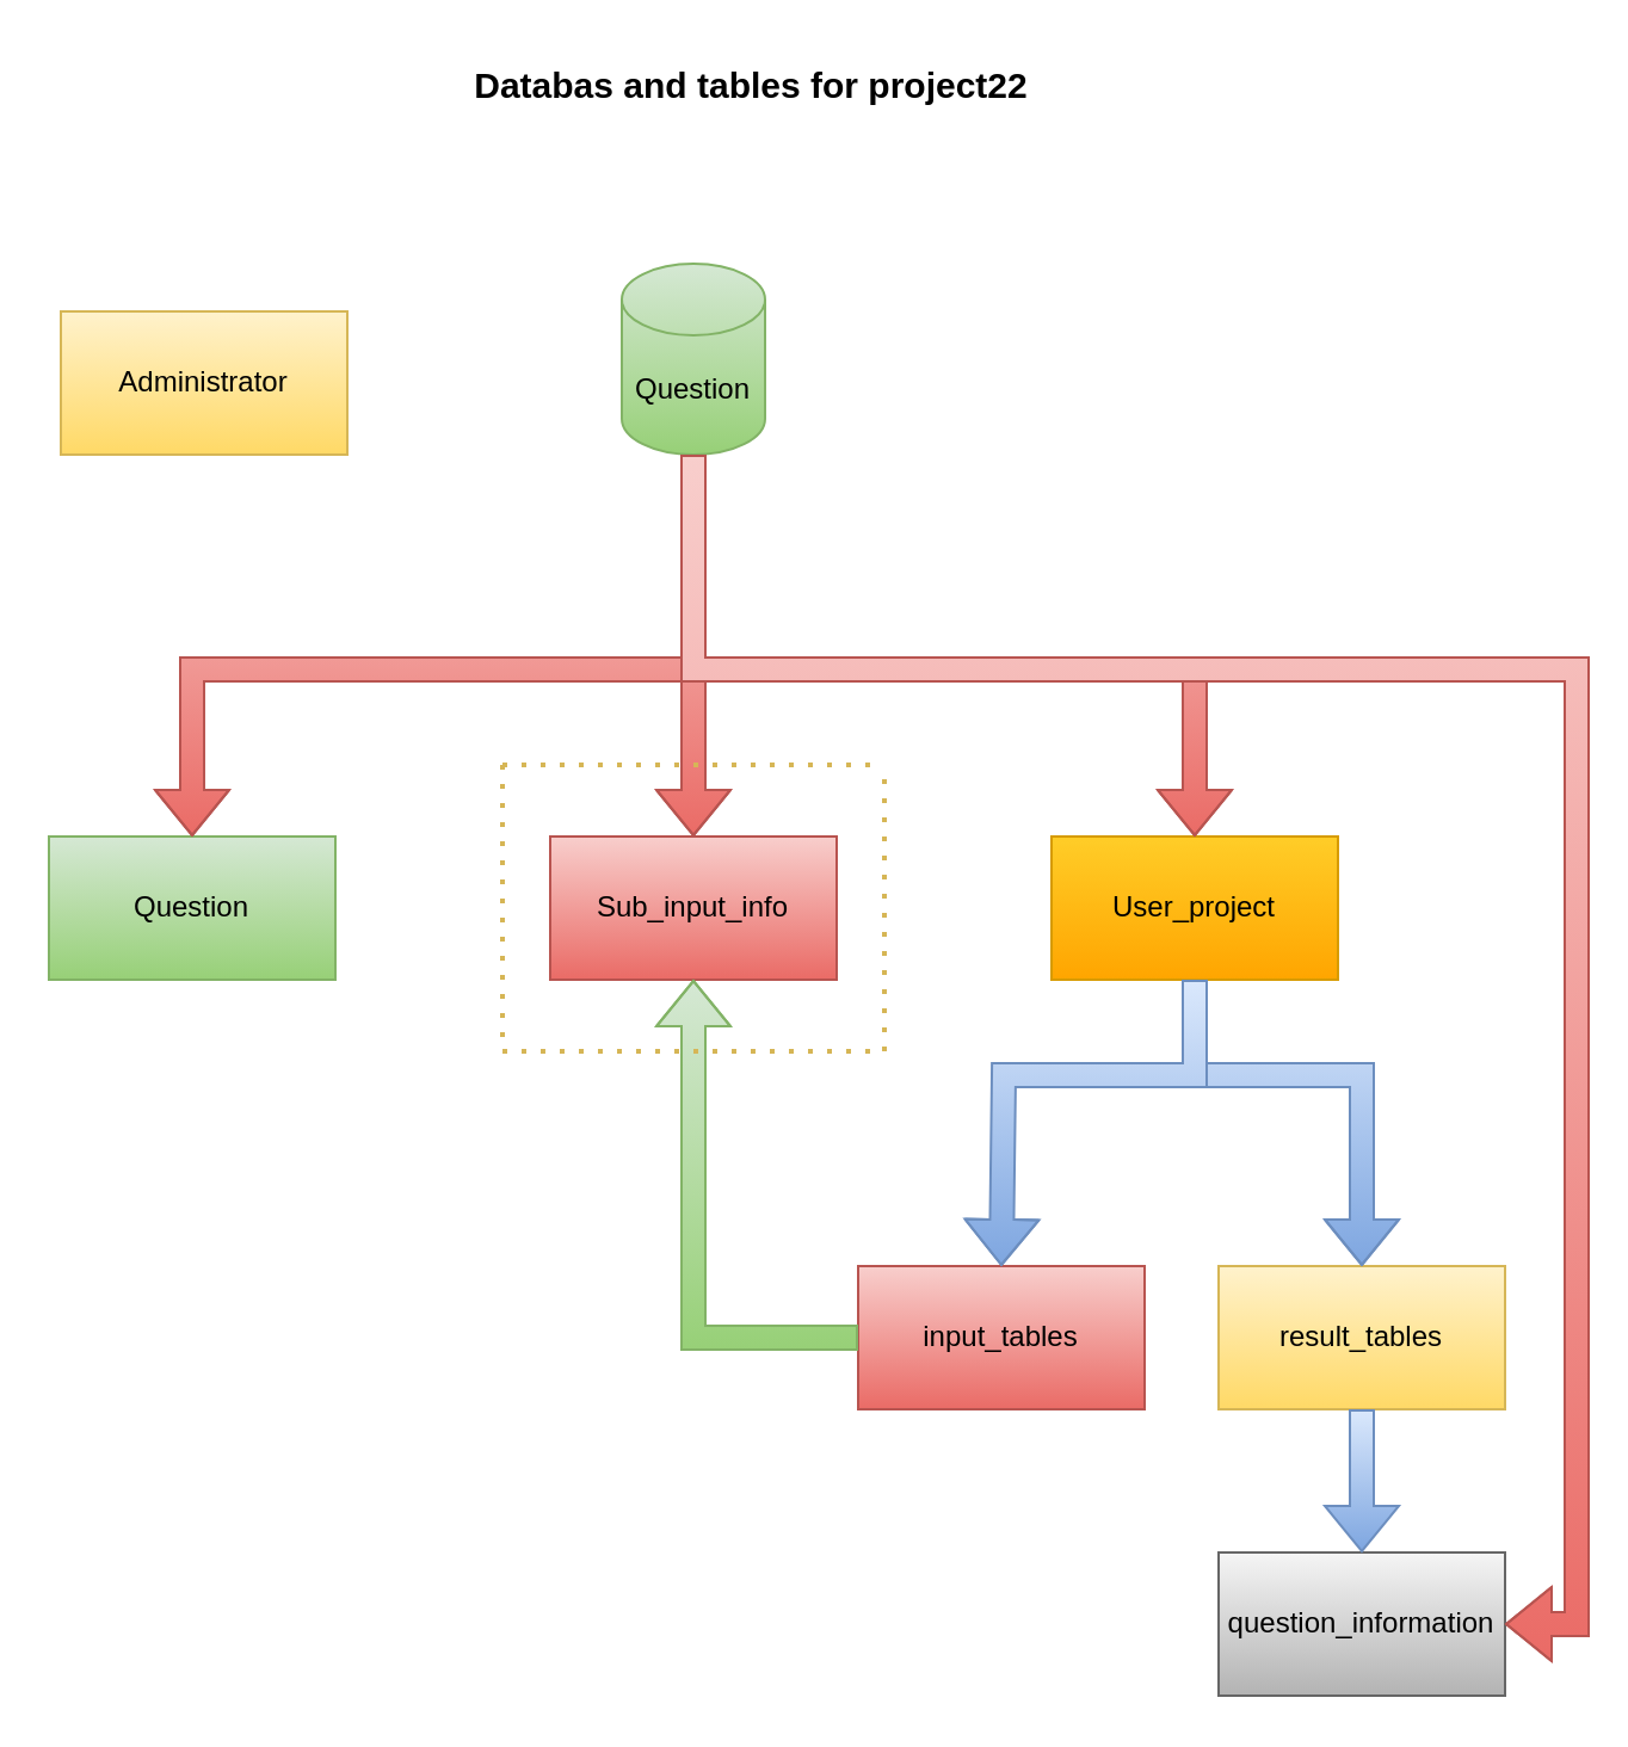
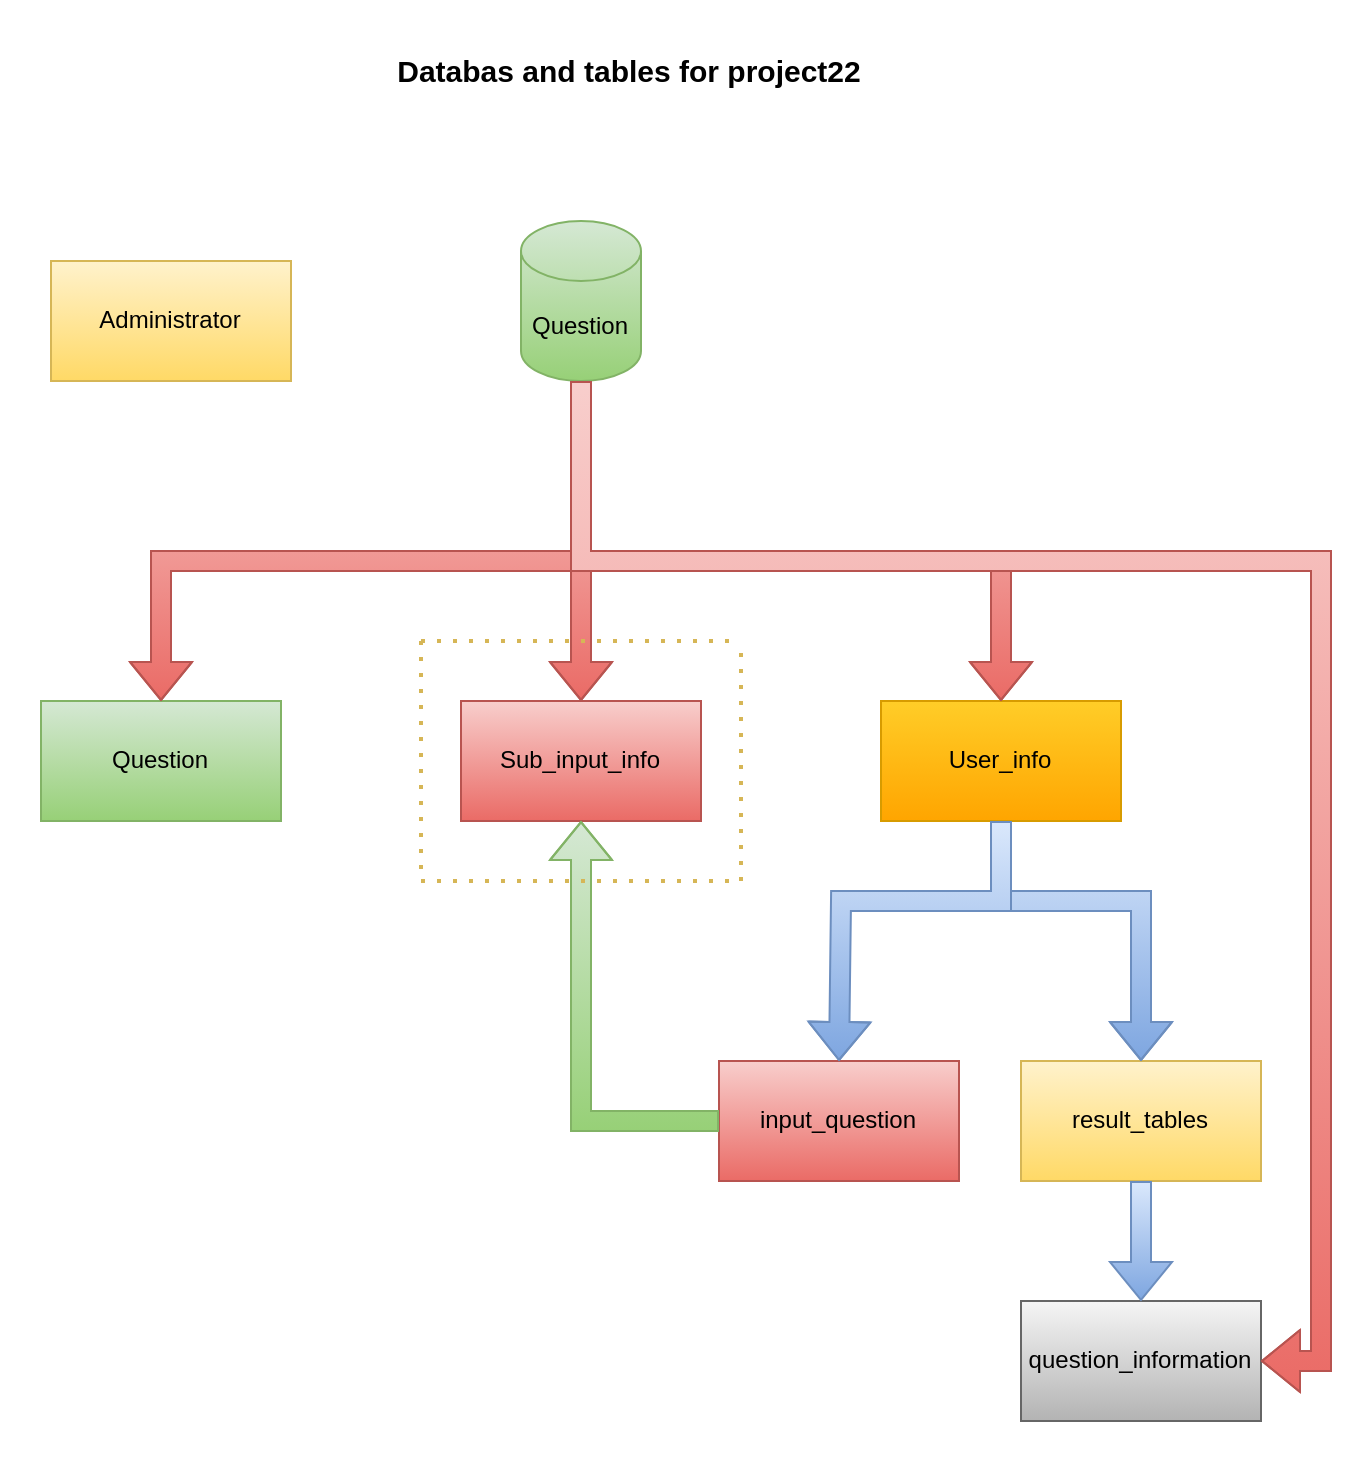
  <mxCell id="0" />
  <mxCell id="1" parent="0" />
  <mxCell id="2" value="Question" style="shape=cylinder3;whiteSpace=wrap;html=1;boundedLbl=1;backgroundOutline=1;size=15;fillColor=#d5e8d4;gradientColor=#97d077;strokeColor=#82b366;" parent="1" vertex="1"><mxGeometry x="260" y="110" width="60" height="80" as="geometry" /></mxCell>
  <mxCell id="3" value="Question" style="rounded=0;whiteSpace=wrap;html=1;fillColor=#d5e8d4;gradientColor=#97d077;strokeColor=#82b366;" parent="1" vertex="1"><mxGeometry x="20" y="350" width="120" height="60" as="geometry" /></mxCell>
  <mxCell id="4" value="result_tables" style="rounded=0;whiteSpace=wrap;html=1;fillColor=#fff2cc;gradientColor=#ffd966;strokeColor=#d6b656;" parent="1" vertex="1"><mxGeometry x="510" y="530" width="120" height="60" as="geometry" /></mxCell>
- <mxCell id="5" value="input_tables" style="rounded=0;whiteSpace=wrap;html=1;fillColor=#f8cecc;gradientColor=#ea6b66;strokeColor=#b85450;" parent="1" vertex="1"><mxGeometry x="359" y="530" width="120" height="60" as="geometry" /></mxCell>
- <mxCell id="6" value="User_project" style="rounded=0;whiteSpace=wrap;html=1;fillColor=#ffcd28;gradientColor=#ffa500;strokeColor=#d79b00;" parent="1" vertex="1"><mxGeometry x="440" y="350" width="120" height="60" as="geometry" /></mxCell>
+ <mxCell id="5" value="input_question" style="rounded=0;whiteSpace=wrap;html=1;fillColor=#f8cecc;gradientColor=#ea6b66;strokeColor=#b85450;" parent="1" vertex="1"><mxGeometry x="359" y="530" width="120" height="60" as="geometry" /></mxCell>
+ <mxCell id="6" value="User_info" style="rounded=0;whiteSpace=wrap;html=1;fillColor=#ffcd28;gradientColor=#ffa500;strokeColor=#d79b00;" parent="1" vertex="1"><mxGeometry x="440" y="350" width="120" height="60" as="geometry" /></mxCell>
  <mxCell id="7" value="" style="edgeStyle=orthogonalEdgeStyle;rounded=0;orthogonalLoop=1;jettySize=auto;html=1;" edge="1" parent="1" source="8" target="4"><mxGeometry relative="1" as="geometry" /></mxCell>
  <mxCell id="8" value="question_information" style="rounded=0;whiteSpace=wrap;html=1;fillColor=#f5f5f5;gradientColor=#b3b3b3;strokeColor=#666666;" parent="1" vertex="1"><mxGeometry x="510" y="650" width="120" height="60" as="geometry" /></mxCell>
  <mxCell id="9" value="Administrator" style="rounded=0;whiteSpace=wrap;html=1;fillColor=#fff2cc;gradientColor=#ffd966;strokeColor=#d6b656;" parent="1" vertex="1"><mxGeometry x="25" y="130" width="120" height="60" as="geometry" /></mxCell>
  <mxCell id="10" value="Sub_input_info" style="rounded=0;whiteSpace=wrap;html=1;fillColor=#f8cecc;gradientColor=#ea6b66;strokeColor=#b85450;" parent="1" vertex="1"><mxGeometry x="230" y="350" width="120" height="60" as="geometry" /></mxCell>
  <mxCell id="11" value="" style="shape=flexArrow;endArrow=classic;html=1;rounded=0;exitX=0.5;exitY=1;exitDx=0;exitDy=0;exitPerimeter=0;entryX=0.5;entryY=0;entryDx=0;entryDy=0;fillColor=#f8cecc;gradientColor=#ea6b66;strokeColor=#b85450;" edge="1" parent="1" source="2" target="3"><mxGeometry width="50" height="50" relative="1" as="geometry"><mxPoint x="290" y="410" as="sourcePoint" /><mxPoint x="340" y="360" as="targetPoint" /><Array as="points"><mxPoint x="290" y="280" /><mxPoint x="80" y="280" /></Array></mxGeometry></mxCell>
  <mxCell id="12" value="" style="shape=flexArrow;endArrow=classic;html=1;rounded=0;exitX=0.5;exitY=1;exitDx=0;exitDy=0;exitPerimeter=0;entryX=0.5;entryY=0;entryDx=0;entryDy=0;fillColor=#f8cecc;gradientColor=#ea6b66;strokeColor=#b85450;" edge="1" parent="1" source="2" target="10"><mxGeometry width="50" height="50" relative="1" as="geometry"><mxPoint x="290" y="410" as="sourcePoint" /><mxPoint x="340" y="360" as="targetPoint" /><Array as="points"><mxPoint x="290" y="280" /><mxPoint x="290" y="240" /></Array></mxGeometry></mxCell>
  <mxCell id="13" value="" style="shape=flexArrow;endArrow=classic;html=1;rounded=0;entryX=0.5;entryY=0;entryDx=0;entryDy=0;fillColor=#f8cecc;gradientColor=#ea6b66;strokeColor=#b85450;exitX=0.5;exitY=1;exitDx=0;exitDy=0;exitPerimeter=0;" edge="1" parent="1" source="2" target="6"><mxGeometry width="50" height="50" relative="1" as="geometry"><mxPoint x="329" y="200" as="sourcePoint" /><mxPoint x="340" y="360" as="targetPoint" /><Array as="points"><mxPoint x="290" y="280" /><mxPoint x="500" y="280" /></Array></mxGeometry></mxCell>
  <mxCell id="14" value="" style="shape=flexArrow;endArrow=classic;html=1;rounded=0;exitX=0.5;exitY=1;exitDx=0;exitDy=0;entryX=0.5;entryY=0;entryDx=0;entryDy=0;fillColor=#dae8fc;gradientColor=#7ea6e0;strokeColor=#6c8ebf;" edge="1" parent="1" source="6" target="4"><mxGeometry width="50" height="50" relative="1" as="geometry"><mxPoint x="290" y="410" as="sourcePoint" /><mxPoint x="340" y="360" as="targetPoint" /><Array as="points"><mxPoint x="500" y="450" /><mxPoint x="570" y="450" /></Array></mxGeometry></mxCell>
  <mxCell id="15" value="" style="shape=flexArrow;endArrow=classic;html=1;rounded=0;exitX=0.5;exitY=1;exitDx=0;exitDy=0;entryX=0.5;entryY=0;entryDx=0;entryDy=0;fillColor=#dae8fc;gradientColor=#7ea6e0;strokeColor=#6c8ebf;" edge="1" parent="1" source="6" target="5"><mxGeometry width="50" height="50" relative="1" as="geometry"><mxPoint x="290" y="410" as="sourcePoint" /><mxPoint x="340" y="360" as="targetPoint" /><Array as="points"><mxPoint x="500" y="450" /><mxPoint x="420" y="450" /></Array></mxGeometry></mxCell>
  <mxCell id="16" value="" style="shape=flexArrow;endArrow=classic;html=1;rounded=0;exitX=0;exitY=0.5;exitDx=0;exitDy=0;entryX=0.5;entryY=1;entryDx=0;entryDy=0;fillColor=#d5e8d4;gradientColor=#97d077;strokeColor=#82b366;" edge="1" parent="1" source="5" target="10"><mxGeometry width="50" height="50" relative="1" as="geometry"><mxPoint x="290" y="410" as="sourcePoint" /><mxPoint x="340" y="360" as="targetPoint" /><Array as="points"><mxPoint x="290" y="560" /></Array></mxGeometry></mxCell>
  <mxCell id="17" value="" style="shape=flexArrow;endArrow=classic;html=1;rounded=0;exitX=0.5;exitY=1;exitDx=0;exitDy=0;entryX=0.5;entryY=0;entryDx=0;entryDy=0;fillColor=#dae8fc;gradientColor=#7ea6e0;strokeColor=#6c8ebf;" edge="1" parent="1" source="4" target="8"><mxGeometry width="50" height="50" relative="1" as="geometry"><mxPoint x="290" y="410" as="sourcePoint" /><mxPoint x="340" y="360" as="targetPoint" /></mxGeometry></mxCell>
  <mxCell id="18" value="" style="endArrow=none;dashed=1;html=1;dashPattern=1 3;strokeWidth=2;rounded=0;fillColor=#fff2cc;gradientColor=#ffd966;strokeColor=#d6b656;" edge="1" parent="1"><mxGeometry width="50" height="50" relative="1" as="geometry"><mxPoint x="210" y="320" as="sourcePoint" /><mxPoint x="370" y="320" as="targetPoint" /></mxGeometry></mxCell>
  <mxCell id="19" value="" style="endArrow=none;dashed=1;html=1;dashPattern=1 3;strokeWidth=2;rounded=0;fillColor=#fff2cc;gradientColor=#ffd966;strokeColor=#d6b656;" edge="1" parent="1"><mxGeometry width="50" height="50" relative="1" as="geometry"><mxPoint x="210" y="320" as="sourcePoint" /><mxPoint x="370" y="320" as="targetPoint" /><Array as="points"><mxPoint x="210" y="440" /><mxPoint x="370" y="440" /></Array></mxGeometry></mxCell>
  <mxCell id="20" value="&lt;b&gt;&lt;font style=&quot;font-size: 15px;&quot;&gt;Databas and tables for project22&lt;/font&gt;&lt;/b&gt;" style="text;html=1;align=center;verticalAlign=middle;resizable=0;points=[];autosize=1;strokeColor=none;fillColor=none;" vertex="1" parent="1"><mxGeometry x="184" y="20" width="260" height="30" as="geometry" /></mxCell>
  <mxCell id="21" value="" style="shape=flexArrow;endArrow=classic;html=1;rounded=0;entryX=1;entryY=0.5;entryDx=0;entryDy=0;fillColor=#f8cecc;gradientColor=#ea6b66;strokeColor=#b85450;exitX=0.5;exitY=1;exitDx=0;exitDy=0;exitPerimeter=0;" edge="1" parent="1" source="2" target="8"><mxGeometry width="50" height="50" relative="1" as="geometry"><mxPoint x="300" y="200" as="sourcePoint" /><mxPoint x="510" y="360" as="targetPoint" /><Array as="points"><mxPoint x="290" y="280" /><mxPoint x="660" y="280" /><mxPoint x="660" y="680" /></Array></mxGeometry></mxCell>
